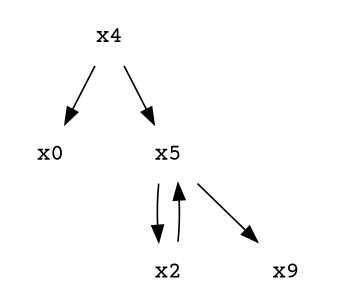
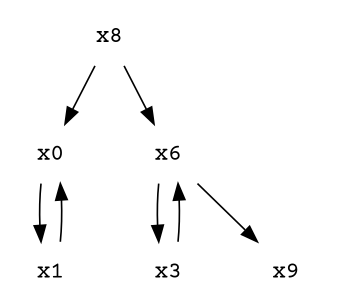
  digraph {
    fontname="Courier Prime"
    node [fontname="Courier Prime" shape=plaintext]
    edge [fontname="Courier Prime"]
    n1 [label=x0]
-   x3 [label=x2]
-   x5
+   x1
+   x3
+   x5 [label=x6]
    n5 [label=x9]
-   x4
+   x4 [label=x8]
+   n1 -> x1
+   x1 -> n1
    x3 -> x5
    x5 -> x3
    x5 -> n5
    x4 -> n1
    x4 -> x5
  }
